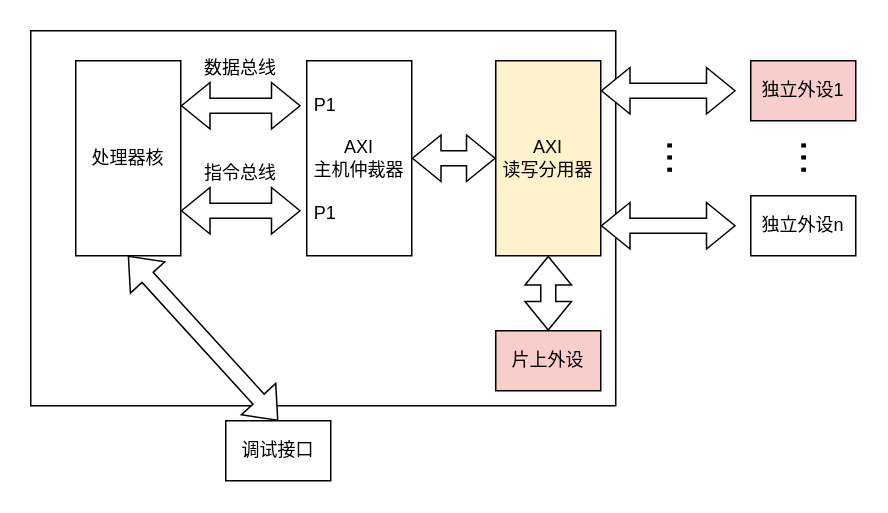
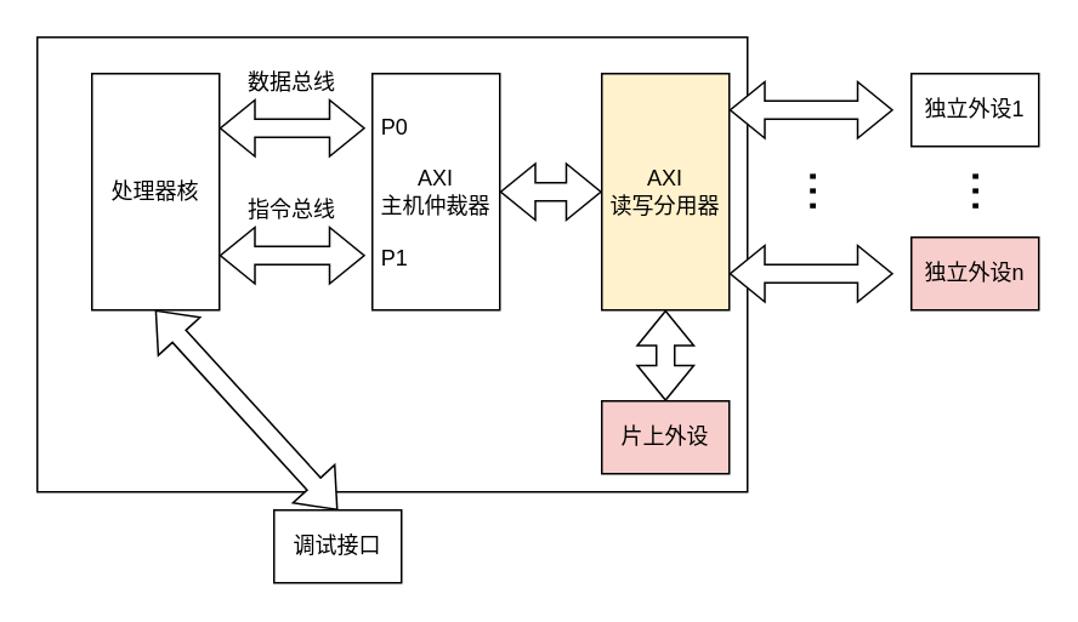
  <mxCell id="0" />
  <mxCell id="1" parent="0" />
  <mxCell id="2" value="" style="rounded=0;whiteSpace=wrap;html=1;movable=1;resizable=1;rotatable=1;deletable=1;editable=1;locked=0;connectable=0;" vertex="1" parent="1"><mxGeometry x="20" y="20" width="390" height="250" as="geometry" /></mxCell>
  <mxCell id="3" value="处理器核" style="rounded=0;whiteSpace=wrap;html=1;" vertex="1" parent="1"><mxGeometry x="50" y="40" width="70" height="130" as="geometry" /></mxCell>
  <mxCell id="4" value="" style="shape=flexArrow;endArrow=classic;startArrow=classic;html=1;rounded=0;" edge="1" parent="1"><mxGeometry width="100" height="100" relative="1" as="geometry"><mxPoint x="200" y="70" as="sourcePoint" /><mxPoint x="120" y="70" as="targetPoint" /></mxGeometry></mxCell>
  <mxCell id="5" value="" style="shape=flexArrow;endArrow=classic;startArrow=classic;html=1;rounded=0;" edge="1" parent="1"><mxGeometry width="100" height="100" relative="1" as="geometry"><mxPoint x="200" y="140" as="sourcePoint" /><mxPoint x="120" y="140" as="targetPoint" /></mxGeometry></mxCell>
  <mxCell id="6" value="数据总线" style="text;html=1;align=center;verticalAlign=middle;whiteSpace=wrap;rounded=0;" vertex="1" parent="1"><mxGeometry x="130" y="30" width="60" height="30" as="geometry" /></mxCell>
  <mxCell id="7" value="指令总线" style="text;html=1;align=center;verticalAlign=middle;whiteSpace=wrap;rounded=0;" vertex="1" parent="1"><mxGeometry x="130" y="100" width="60" height="30" as="geometry" /></mxCell>
  <mxCell id="8" value="" style="shape=flexArrow;endArrow=classic;startArrow=classic;html=1;rounded=0;exitX=1;exitY=0.5;exitDx=0;exitDy=0;" edge="1" parent="1" source="10"><mxGeometry width="100" height="100" relative="1" as="geometry"><mxPoint x="290" y="100" as="sourcePoint" /><mxPoint x="330" y="105" as="targetPoint" /></mxGeometry></mxCell>
  <mxCell id="9" value="" style="group" vertex="1" connectable="0" parent="1"><mxGeometry x="187" y="35" width="87" height="141" as="geometry" /></mxCell>
  <mxCell id="10" value="AXI&lt;div&gt;主机仲裁器&lt;/div&gt;" style="rounded=0;whiteSpace=wrap;html=1;connectable=1;" vertex="1" parent="9"><mxGeometry x="17" y="5" width="70" height="130" as="geometry" /></mxCell>
- <mxCell id="11" value="P1&lt;div&gt;&lt;br&gt;&lt;/div&gt;&lt;div&gt;&lt;br&gt;&lt;/div&gt;&lt;div&gt;&lt;br&gt;&lt;/div&gt;&lt;div&gt;&lt;br&gt;&lt;/div&gt;&lt;div&gt;P1&lt;/div&gt;" style="text;html=1;align=center;verticalAlign=middle;whiteSpace=wrap;rounded=0;" vertex="1" parent="9"><mxGeometry width="59" height="141" as="geometry" /></mxCell>
+ <mxCell id="11" value="P0&lt;div&gt;&lt;br&gt;&lt;/div&gt;&lt;div&gt;&lt;br&gt;&lt;/div&gt;&lt;div&gt;&lt;br&gt;&lt;/div&gt;&lt;div&gt;&lt;br&gt;&lt;/div&gt;&lt;div&gt;P1&lt;/div&gt;" style="text;html=1;align=center;verticalAlign=middle;whiteSpace=wrap;rounded=0;" vertex="1" parent="9"><mxGeometry width="59" height="141" as="geometry" /></mxCell>
  <mxCell id="12" value="AXI&lt;div&gt;读写分用器&lt;/div&gt;" style="rounded=0;whiteSpace=wrap;html=1;connectable=1;fillColor=#fff2cc;" vertex="1" parent="1"><mxGeometry x="330" y="40" width="70" height="130" as="geometry" /></mxCell>
  <mxCell id="13" value="" style="shape=flexArrow;endArrow=classic;startArrow=classic;html=1;rounded=0;entryX=0.5;entryY=1;entryDx=0;entryDy=0;" edge="1" parent="1" target="12"><mxGeometry width="100" height="100" relative="1" as="geometry"><mxPoint x="365" y="220" as="sourcePoint" /><mxPoint x="376" y="210" as="targetPoint" /></mxGeometry></mxCell>
  <mxCell id="14" value="片上外设" style="whiteSpace=wrap;html=1;fillColor=#f8cecc;" vertex="1" parent="1"><mxGeometry x="330" y="220" width="70" height="40" as="geometry" /></mxCell>
  <mxCell id="15" value="调试接口" style="whiteSpace=wrap;html=1;" vertex="1" parent="1"><mxGeometry x="150" y="280" width="70" height="40" as="geometry" /></mxCell>
  <mxCell id="16" value="" style="shape=flexArrow;endArrow=classic;startArrow=classic;html=1;rounded=0;entryX=0.5;entryY=1;entryDx=0;entryDy=0;exitX=0.5;exitY=0;exitDx=0;exitDy=0;fillColor=default;" edge="1" parent="1" source="15"><mxGeometry width="100" height="100" relative="1" as="geometry"><mxPoint x="84.76" y="220" as="sourcePoint" /><mxPoint x="84.76" y="170" as="targetPoint" /></mxGeometry></mxCell>
  <mxCell id="17" value="" style="shape=flexArrow;endArrow=classic;startArrow=classic;html=1;rounded=0;entryX=0.5;entryY=1;entryDx=0;entryDy=0;fillColor=default;" edge="1" parent="1"><mxGeometry width="100" height="100" relative="1" as="geometry"><mxPoint x="490" y="60" as="sourcePoint" /><mxPoint x="400" y="60" as="targetPoint" /></mxGeometry></mxCell>
- <mxCell id="18" value="独立外设1" style="whiteSpace=wrap;html=1;fillColor=#f8cecc;" vertex="1" parent="1"><mxGeometry x="500" y="40" width="70" height="40" as="geometry" /></mxCell>
+ <mxCell id="18" value="独立外设1" style="whiteSpace=wrap;html=1;" vertex="1" parent="1"><mxGeometry x="500" y="40" width="70" height="40" as="geometry" /></mxCell>
  <mxCell id="19" value="" style="shape=flexArrow;endArrow=classic;startArrow=classic;html=1;rounded=0;entryX=0.5;entryY=1;entryDx=0;entryDy=0;fillColor=default;" edge="1" parent="1"><mxGeometry width="100" height="100" relative="1" as="geometry"><mxPoint x="490" y="150" as="sourcePoint" /><mxPoint x="400" y="150" as="targetPoint" /></mxGeometry></mxCell>
- <mxCell id="20" value="独立外设n" style="whiteSpace=wrap;html=1;" vertex="1" parent="1"><mxGeometry x="500" y="130" width="70" height="40" as="geometry" /></mxCell>
+ <mxCell id="20" value="独立外设n" style="whiteSpace=wrap;html=1;fillColor=#f8cecc;" vertex="1" parent="1"><mxGeometry x="500" y="130" width="70" height="40" as="geometry" /></mxCell>
  <mxCell id="21" value="&lt;font style=&quot;font-size: 29px;&quot;&gt;...&lt;/font&gt;" style="text;html=1;align=center;verticalAlign=middle;whiteSpace=wrap;rounded=0;rotation=-90;" vertex="1" parent="1"><mxGeometry x="497" y="99.75" width="60" height="10.5" as="geometry" /></mxCell>
  <mxCell id="22" value="&lt;font style=&quot;font-size: 29px;&quot;&gt;...&lt;/font&gt;" style="text;html=1;align=center;verticalAlign=middle;whiteSpace=wrap;rounded=0;rotation=-90;" vertex="1" parent="1"><mxGeometry x="408" y="99.75" width="60" height="10.5" as="geometry" /></mxCell>
